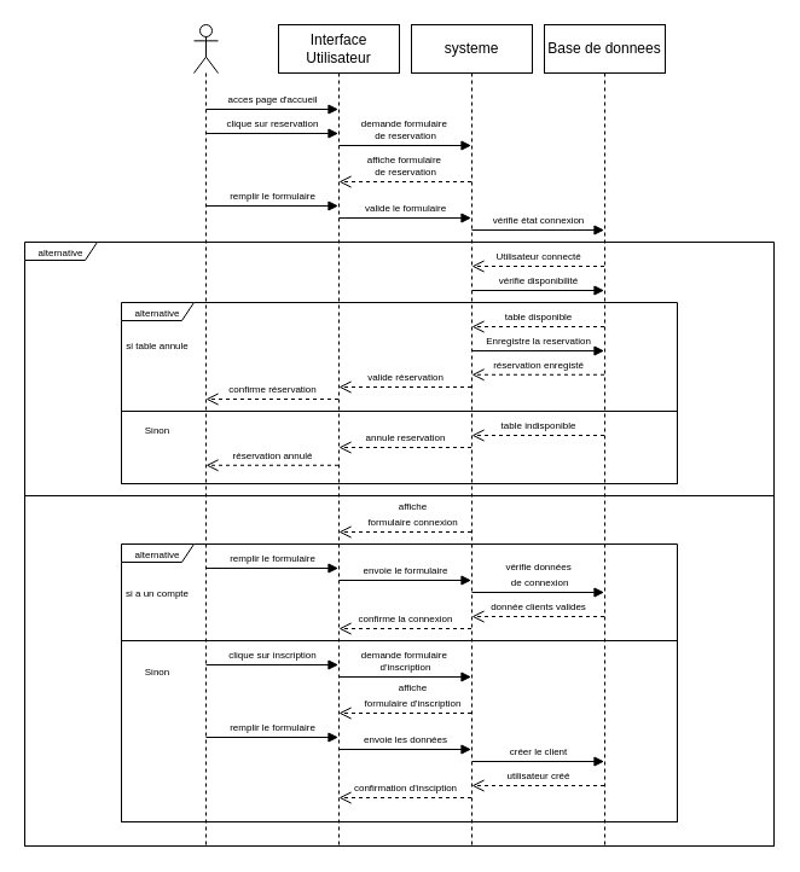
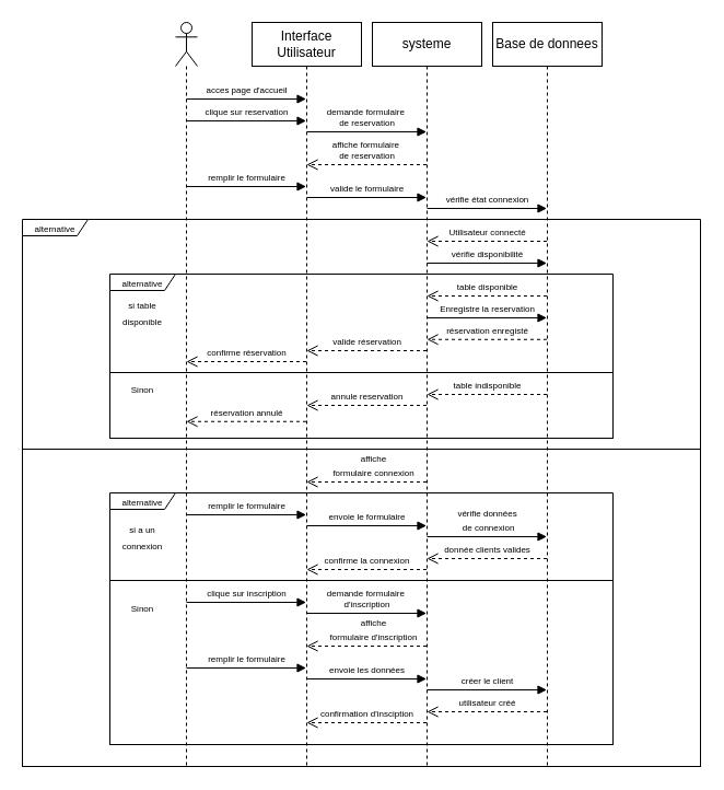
  <mxCell id="0" />
  <mxCell id="1" parent="0" />
  <mxCell id="2" value="" style="rounded=0;whiteSpace=wrap;html=1;" vertex="1" parent="1"><mxGeometry x="20" y="410" width="620" height="290" as="geometry" /></mxCell>
  <mxCell id="3" value="" style="rounded=0;whiteSpace=wrap;html=1;" vertex="1" parent="1"><mxGeometry x="100" y="530" width="460" height="150" as="geometry" /></mxCell>
  <mxCell id="4" value="" style="rounded=0;whiteSpace=wrap;html=1;" vertex="1" parent="1"><mxGeometry x="100" y="340" width="460" height="60" as="geometry" /></mxCell>
  <mxCell id="5" value="Interface Utilisateur" style="shape=umlLifeline;perimeter=lifelinePerimeter;whiteSpace=wrap;html=1;container=1;dropTarget=0;collapsible=0;recursiveResize=0;outlineConnect=0;portConstraint=eastwest;newEdgeStyle={&quot;curved&quot;:0,&quot;rounded&quot;:0};" vertex="1" parent="1"><mxGeometry x="230" y="20" width="100" height="680" as="geometry" /></mxCell>
  <mxCell id="6" value="systeme" style="shape=umlLifeline;perimeter=lifelinePerimeter;whiteSpace=wrap;html=1;container=1;dropTarget=0;collapsible=0;recursiveResize=0;outlineConnect=0;portConstraint=eastwest;newEdgeStyle={&quot;curved&quot;:0,&quot;rounded&quot;:0};" vertex="1" parent="1"><mxGeometry x="340" y="20" width="100" height="680" as="geometry" /></mxCell>
  <mxCell id="7" value="Base de donnees" style="shape=umlLifeline;perimeter=lifelinePerimeter;whiteSpace=wrap;html=1;container=1;dropTarget=0;collapsible=0;recursiveResize=0;outlineConnect=0;portConstraint=eastwest;newEdgeStyle={&quot;curved&quot;:0,&quot;rounded&quot;:0};" vertex="1" parent="1"><mxGeometry x="450" y="20" width="100" height="680" as="geometry" /></mxCell>
  <mxCell id="8" value="" style="shape=umlLifeline;perimeter=lifelinePerimeter;whiteSpace=wrap;html=1;container=1;dropTarget=0;collapsible=0;recursiveResize=0;outlineConnect=0;portConstraint=eastwest;newEdgeStyle={&quot;curved&quot;:0,&quot;rounded&quot;:0};participant=umlActor;" vertex="1" parent="1"><mxGeometry x="160" y="20" width="20" height="680" as="geometry" /></mxCell>
  <mxCell id="9" value="&lt;font style=&quot;font-size: 8px;&quot;&gt;clique sur reservation&lt;/font&gt;" style="html=1;verticalAlign=bottom;endArrow=block;curved=0;rounded=0;" edge="1" parent="1"><mxGeometry width="80" relative="1" as="geometry"><mxPoint x="170" y="110" as="sourcePoint" /><mxPoint x="279.5" y="110" as="targetPoint" /></mxGeometry></mxCell>
  <mxCell id="10" value="&lt;font style=&quot;font-size: 8px;&quot;&gt;acces page d'accueil&lt;/font&gt;" style="html=1;verticalAlign=bottom;endArrow=block;curved=0;rounded=0;" edge="1" parent="1"><mxGeometry width="80" relative="1" as="geometry"><mxPoint x="170" y="90" as="sourcePoint" /><mxPoint x="279.5" y="90" as="targetPoint" /></mxGeometry></mxCell>
  <mxCell id="11" value="&lt;font style=&quot;font-size: 8px;&quot;&gt;demande formulaire&amp;nbsp;&lt;/font&gt;&lt;div style=&quot;font-size: 8px;&quot;&gt;&lt;font style=&quot;font-size: 8px;&quot;&gt;de reservation&lt;/font&gt;&lt;/div&gt;" style="html=1;verticalAlign=bottom;endArrow=block;curved=0;rounded=0;" edge="1" parent="1"><mxGeometry width="80" relative="1" as="geometry"><mxPoint x="280" y="120" as="sourcePoint" /><mxPoint x="389.5" y="120" as="targetPoint" /></mxGeometry></mxCell>
  <mxCell id="12" value="&lt;font style=&quot;font-size: 8px;&quot;&gt;affiche formulaire&amp;nbsp;&lt;/font&gt;&lt;div style=&quot;font-size: 8px;&quot;&gt;de reservation&lt;/div&gt;" style="html=1;verticalAlign=bottom;endArrow=open;dashed=1;endSize=8;curved=0;rounded=0;" edge="1" parent="1"><mxGeometry relative="1" as="geometry"><mxPoint x="389.5" y="150" as="sourcePoint" /><mxPoint x="280" y="150" as="targetPoint" /></mxGeometry></mxCell>
  <mxCell id="13" value="&lt;span style=&quot;font-size: 8px;&quot;&gt;remplir le formulaire&lt;/span&gt;" style="html=1;verticalAlign=bottom;endArrow=block;curved=0;rounded=0;" edge="1" parent="1"><mxGeometry width="80" relative="1" as="geometry"><mxPoint x="170" y="170" as="sourcePoint" /><mxPoint x="279.5" y="170" as="targetPoint" /></mxGeometry></mxCell>
  <mxCell id="14" value="&lt;span style=&quot;font-size: 8px;&quot;&gt;valide le formulaire&lt;/span&gt;" style="html=1;verticalAlign=bottom;endArrow=block;curved=0;rounded=0;" edge="1" parent="1"><mxGeometry width="80" relative="1" as="geometry"><mxPoint x="280" y="180" as="sourcePoint" /><mxPoint x="389.5" y="180" as="targetPoint" /></mxGeometry></mxCell>
  <mxCell id="15" value="&lt;font style=&quot;font-size: 8px;&quot;&gt;alternative&lt;/font&gt;" style="shape=umlFrame;whiteSpace=wrap;html=1;pointerEvents=0;width=60;height=15;" vertex="1" parent="1"><mxGeometry x="20" y="200" width="620" height="210" as="geometry" /></mxCell>
  <mxCell id="16" value="&lt;span style=&quot;font-size: 8px;&quot;&gt;vérifie état connexion&lt;/span&gt;" style="html=1;verticalAlign=bottom;endArrow=block;curved=0;rounded=0;" edge="1" parent="1"><mxGeometry width="80" relative="1" as="geometry"><mxPoint x="390" y="190" as="sourcePoint" /><mxPoint x="499.5" y="190" as="targetPoint" /></mxGeometry></mxCell>
  <mxCell id="17" value="&lt;span style=&quot;font-size: 8px;&quot;&gt;Utilisateur connecté&lt;/span&gt;" style="html=1;verticalAlign=bottom;endArrow=open;dashed=1;endSize=8;curved=0;rounded=0;" edge="1" parent="1"><mxGeometry relative="1" as="geometry"><mxPoint x="499.5" y="220" as="sourcePoint" /><mxPoint x="390" y="220" as="targetPoint" /></mxGeometry></mxCell>
  <mxCell id="18" value="&lt;span style=&quot;font-size: 8px;&quot;&gt;vérifie disponibilité&lt;/span&gt;" style="html=1;verticalAlign=bottom;endArrow=block;curved=0;rounded=0;" edge="1" parent="1"><mxGeometry width="80" relative="1" as="geometry"><mxPoint x="390" y="240" as="sourcePoint" /><mxPoint x="499.5" y="240" as="targetPoint" /></mxGeometry></mxCell>
  <mxCell id="19" value="&lt;font style=&quot;font-size: 8px;&quot;&gt;alternative&lt;/font&gt;" style="shape=umlFrame;whiteSpace=wrap;html=1;pointerEvents=0;width=60;height=15;" vertex="1" parent="1"><mxGeometry x="100" y="250" width="460" height="90" as="geometry" /></mxCell>
  <mxCell id="20" value="&lt;span style=&quot;font-size: 8px;&quot;&gt;table disponible&lt;/span&gt;" style="html=1;verticalAlign=bottom;endArrow=open;dashed=1;endSize=8;curved=0;rounded=0;" edge="1" parent="1"><mxGeometry relative="1" as="geometry"><mxPoint x="499.5" y="270" as="sourcePoint" /><mxPoint x="390" y="270" as="targetPoint" /></mxGeometry></mxCell>
  <mxCell id="21" value="&lt;span style=&quot;font-size: 8px;&quot;&gt;Enregistre la reservation&lt;/span&gt;" style="html=1;verticalAlign=bottom;endArrow=block;curved=0;rounded=0;" edge="1" parent="1"><mxGeometry width="80" relative="1" as="geometry"><mxPoint x="390" y="290" as="sourcePoint" /><mxPoint x="499.5" y="290" as="targetPoint" /></mxGeometry></mxCell>
  <mxCell id="22" value="&lt;span style=&quot;font-size: 8px;&quot;&gt;réservation enregisté&lt;/span&gt;" style="html=1;verticalAlign=bottom;endArrow=open;dashed=1;endSize=8;curved=0;rounded=0;" edge="1" parent="1"><mxGeometry relative="1" as="geometry"><mxPoint x="499.5" y="309.76" as="sourcePoint" /><mxPoint x="390" y="309.76" as="targetPoint" /></mxGeometry></mxCell>
  <mxCell id="23" value="&lt;span style=&quot;font-size: 8px;&quot;&gt;valide réservation&lt;/span&gt;" style="html=1;verticalAlign=bottom;endArrow=open;dashed=1;endSize=8;curved=0;rounded=0;" edge="1" parent="1"><mxGeometry relative="1" as="geometry"><mxPoint x="389.5" y="320" as="sourcePoint" /><mxPoint x="280" y="320" as="targetPoint" /></mxGeometry></mxCell>
  <mxCell id="24" value="&lt;span style=&quot;font-size: 8px;&quot;&gt;confirme réservation&lt;/span&gt;" style="html=1;verticalAlign=bottom;endArrow=open;dashed=1;endSize=8;curved=0;rounded=0;" edge="1" parent="1"><mxGeometry relative="1" as="geometry"><mxPoint x="279.5" y="330" as="sourcePoint" /><mxPoint x="170" y="330" as="targetPoint" /></mxGeometry></mxCell>
  <mxCell id="25" value="&lt;span style=&quot;font-size: 8px;&quot;&gt;table indisponible&lt;/span&gt;" style="html=1;verticalAlign=bottom;endArrow=open;dashed=1;endSize=8;curved=0;rounded=0;" edge="1" parent="1"><mxGeometry relative="1" as="geometry"><mxPoint x="499.5" y="360" as="sourcePoint" /><mxPoint x="390" y="360" as="targetPoint" /></mxGeometry></mxCell>
  <mxCell id="26" value="&lt;span style=&quot;font-size: 8px;&quot;&gt;annule reservation&lt;/span&gt;" style="html=1;verticalAlign=bottom;endArrow=open;dashed=1;endSize=8;curved=0;rounded=0;" edge="1" parent="1"><mxGeometry relative="1" as="geometry"><mxPoint x="389.5" y="370" as="sourcePoint" /><mxPoint x="280" y="370" as="targetPoint" /></mxGeometry></mxCell>
  <mxCell id="27" value="&lt;span style=&quot;font-size: 8px;&quot;&gt;réservation annulé&lt;/span&gt;" style="html=1;verticalAlign=bottom;endArrow=open;dashed=1;endSize=8;curved=0;rounded=0;" edge="1" parent="1"><mxGeometry relative="1" as="geometry"><mxPoint x="279.5" y="384.76" as="sourcePoint" /><mxPoint x="170" y="384.76" as="targetPoint" /></mxGeometry></mxCell>
- <mxCell id="28" value="&lt;font style=&quot;font-size: 8px;&quot;&gt;si table annule&lt;/font&gt;" style="text;html=1;align=center;verticalAlign=middle;whiteSpace=wrap;rounded=0;" vertex="1" parent="1"><mxGeometry x="100" y="270" width="60" height="30" as="geometry" /></mxCell>
+ <mxCell id="28" value="&lt;font style=&quot;font-size: 8px;&quot;&gt;si table disponible&lt;/font&gt;" style="text;html=1;align=center;verticalAlign=middle;whiteSpace=wrap;rounded=0;" vertex="1" parent="1"><mxGeometry x="100" y="270" width="60" height="30" as="geometry" /></mxCell>
  <mxCell id="29" value="&lt;font style=&quot;font-size: 8px;&quot;&gt;Sinon&lt;/font&gt;" style="text;html=1;align=center;verticalAlign=middle;whiteSpace=wrap;rounded=0;" vertex="1" parent="1"><mxGeometry x="100" y="340" width="60" height="30" as="geometry" /></mxCell>
  <mxCell id="30" value="&lt;span style=&quot;font-size: 8px;&quot;&gt;donnée clients valides&lt;/span&gt;" style="html=1;verticalAlign=bottom;endArrow=open;dashed=1;endSize=8;curved=0;rounded=0;" edge="1" parent="1"><mxGeometry relative="1" as="geometry"><mxPoint x="499.5" y="510" as="sourcePoint" /><mxPoint x="390" y="510" as="targetPoint" /></mxGeometry></mxCell>
  <mxCell id="31" value="&lt;span style=&quot;font-size: 8px;&quot;&gt;affiche&lt;/span&gt;&lt;div&gt;&lt;span style=&quot;font-size: 8px;&quot;&gt;formulaire connexion&lt;/span&gt;&lt;/div&gt;" style="html=1;verticalAlign=bottom;endArrow=open;dashed=1;endSize=8;curved=0;rounded=0;" edge="1" parent="1"><mxGeometry x="-0.096" relative="1" as="geometry"><mxPoint x="389.5" y="440" as="sourcePoint" /><mxPoint x="280" y="440" as="targetPoint" /><mxPoint as="offset" /></mxGeometry></mxCell>
  <mxCell id="32" value="&lt;font style=&quot;font-size: 8px;&quot;&gt;alternative&lt;/font&gt;" style="shape=umlFrame;whiteSpace=wrap;html=1;pointerEvents=0;width=60;height=15;" vertex="1" parent="1"><mxGeometry x="100" y="450" width="460" height="80" as="geometry" /></mxCell>
  <mxCell id="33" value="&lt;span style=&quot;font-size: 8px;&quot;&gt;remplir le formulaire&lt;/span&gt;" style="html=1;verticalAlign=bottom;endArrow=block;curved=0;rounded=0;" edge="1" parent="1"><mxGeometry width="80" relative="1" as="geometry"><mxPoint x="170" y="470" as="sourcePoint" /><mxPoint x="279.5" y="470" as="targetPoint" /></mxGeometry></mxCell>
  <mxCell id="34" value="&lt;span style=&quot;font-size: 8px;&quot;&gt;envoie le formulaire&lt;/span&gt;" style="html=1;verticalAlign=bottom;endArrow=block;curved=0;rounded=0;" edge="1" parent="1"><mxGeometry width="80" relative="1" as="geometry"><mxPoint x="280" y="480" as="sourcePoint" /><mxPoint x="389.5" y="480" as="targetPoint" /></mxGeometry></mxCell>
  <mxCell id="35" value="&lt;span style=&quot;font-size: 8px;&quot;&gt;vérifie données&lt;/span&gt;&lt;div&gt;&lt;span style=&quot;font-size: 8px;&quot;&gt;&amp;nbsp;de connexion&lt;/span&gt;&lt;/div&gt;" style="html=1;verticalAlign=bottom;endArrow=block;curved=0;rounded=0;" edge="1" parent="1"><mxGeometry width="80" relative="1" as="geometry"><mxPoint x="390" y="490" as="sourcePoint" /><mxPoint x="499.5" y="490" as="targetPoint" /></mxGeometry></mxCell>
  <mxCell id="36" value="&lt;span style=&quot;font-size: 8px;&quot;&gt;confirme la connexion&lt;/span&gt;" style="html=1;verticalAlign=bottom;endArrow=open;dashed=1;endSize=8;curved=0;rounded=0;" edge="1" parent="1"><mxGeometry relative="1" as="geometry"><mxPoint x="389.5" y="520" as="sourcePoint" /><mxPoint x="280" y="520" as="targetPoint" /></mxGeometry></mxCell>
  <mxCell id="37" value="&lt;span style=&quot;font-size: 8px;&quot;&gt;clique sur inscription&lt;/span&gt;" style="html=1;verticalAlign=bottom;endArrow=block;curved=0;rounded=0;" edge="1" parent="1"><mxGeometry width="80" relative="1" as="geometry"><mxPoint x="170" y="550" as="sourcePoint" /><mxPoint x="279.5" y="550" as="targetPoint" /></mxGeometry></mxCell>
  <mxCell id="38" value="&lt;font style=&quot;font-size: 8px;&quot;&gt;demande formulaire&amp;nbsp;&lt;/font&gt;&lt;div style=&quot;font-size: 8px;&quot;&gt;&lt;font style=&quot;font-size: 8px;&quot;&gt;d'inscription&lt;/font&gt;&lt;/div&gt;" style="html=1;verticalAlign=bottom;endArrow=block;curved=0;rounded=0;" edge="1" parent="1"><mxGeometry width="80" relative="1" as="geometry"><mxPoint x="280" y="560" as="sourcePoint" /><mxPoint x="389.5" y="560" as="targetPoint" /></mxGeometry></mxCell>
  <mxCell id="39" value="&lt;span style=&quot;font-size: 8px;&quot;&gt;affiche&lt;/span&gt;&lt;div&gt;&lt;span style=&quot;font-size: 8px;&quot;&gt;formulaire d'inscription&lt;/span&gt;&lt;/div&gt;" style="html=1;verticalAlign=bottom;endArrow=open;dashed=1;endSize=8;curved=0;rounded=0;" edge="1" parent="1"><mxGeometry x="-0.096" relative="1" as="geometry"><mxPoint x="389.5" y="590" as="sourcePoint" /><mxPoint x="280" y="590" as="targetPoint" /><mxPoint as="offset" /></mxGeometry></mxCell>
  <mxCell id="40" value="&lt;span style=&quot;font-size: 8px;&quot;&gt;remplir le formulaire&lt;/span&gt;" style="html=1;verticalAlign=bottom;endArrow=block;curved=0;rounded=0;" edge="1" parent="1"><mxGeometry width="80" relative="1" as="geometry"><mxPoint x="170" y="610" as="sourcePoint" /><mxPoint x="279.5" y="610" as="targetPoint" /></mxGeometry></mxCell>
  <mxCell id="41" value="&lt;span style=&quot;font-size: 8px;&quot;&gt;envoie les données&lt;/span&gt;" style="html=1;verticalAlign=bottom;endArrow=block;curved=0;rounded=0;" edge="1" parent="1"><mxGeometry width="80" relative="1" as="geometry"><mxPoint x="280" y="620" as="sourcePoint" /><mxPoint x="389.5" y="620" as="targetPoint" /></mxGeometry></mxCell>
  <mxCell id="42" value="&lt;span style=&quot;font-size: 8px;&quot;&gt;créer le client&lt;/span&gt;" style="html=1;verticalAlign=bottom;endArrow=block;curved=0;rounded=0;" edge="1" parent="1"><mxGeometry width="80" relative="1" as="geometry"><mxPoint x="390" y="630" as="sourcePoint" /><mxPoint x="499.5" y="630" as="targetPoint" /></mxGeometry></mxCell>
  <mxCell id="43" value="&lt;span style=&quot;font-size: 8px;&quot;&gt;utilisateur créé&lt;/span&gt;" style="html=1;verticalAlign=bottom;endArrow=open;dashed=1;endSize=8;curved=0;rounded=0;" edge="1" parent="1"><mxGeometry relative="1" as="geometry"><mxPoint x="499.5" y="650" as="sourcePoint" /><mxPoint x="390" y="650" as="targetPoint" /></mxGeometry></mxCell>
  <mxCell id="44" value="&lt;span style=&quot;font-size: 8px;&quot;&gt;confirmation d'insciption&lt;/span&gt;" style="html=1;verticalAlign=bottom;endArrow=open;dashed=1;endSize=8;curved=0;rounded=0;" edge="1" parent="1"><mxGeometry relative="1" as="geometry"><mxPoint x="389.5" y="660" as="sourcePoint" /><mxPoint x="280" y="660" as="targetPoint" /></mxGeometry></mxCell>
- <mxCell id="45" value="&lt;font style=&quot;font-size: 8px;&quot;&gt;si a un compte&lt;/font&gt;" style="text;html=1;align=center;verticalAlign=middle;whiteSpace=wrap;rounded=0;" vertex="1" parent="1"><mxGeometry x="100" y="475" width="60" height="30" as="geometry" /></mxCell>
+ <mxCell id="45" value="&lt;font style=&quot;font-size: 8px;&quot;&gt;si a un connexion&lt;/font&gt;" style="text;html=1;align=center;verticalAlign=middle;whiteSpace=wrap;rounded=0;" vertex="1" parent="1"><mxGeometry x="100" y="475" width="60" height="30" as="geometry" /></mxCell>
  <mxCell id="46" value="&lt;font style=&quot;font-size: 8px;&quot;&gt;Sinon&lt;/font&gt;" style="text;html=1;align=center;verticalAlign=middle;whiteSpace=wrap;rounded=0;" vertex="1" parent="1"><mxGeometry x="100" y="540" width="60" height="30" as="geometry" /></mxCell>
